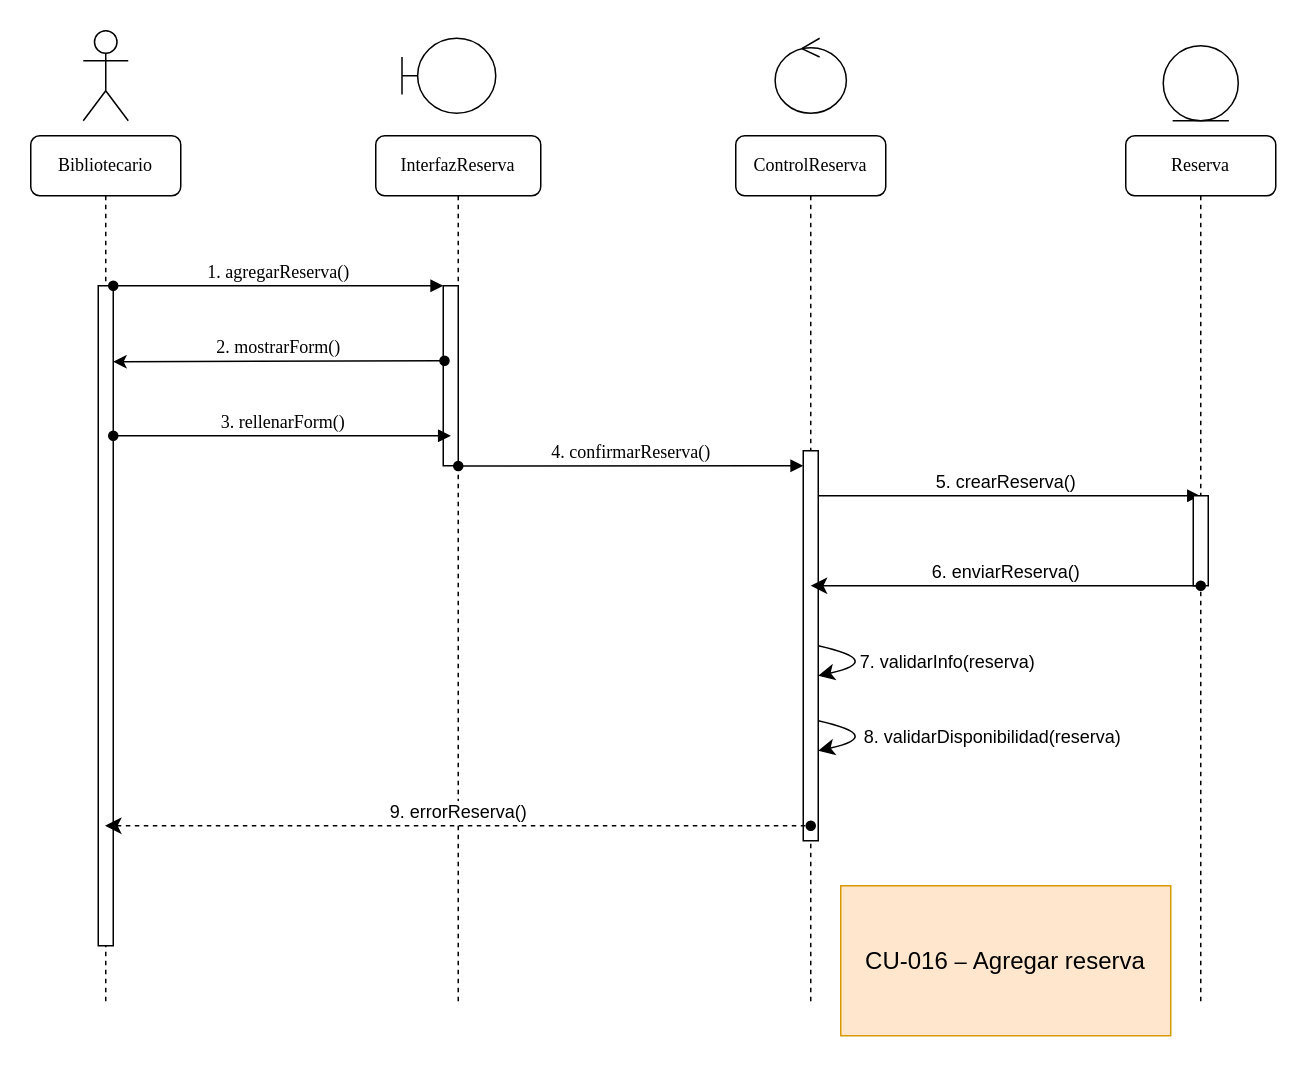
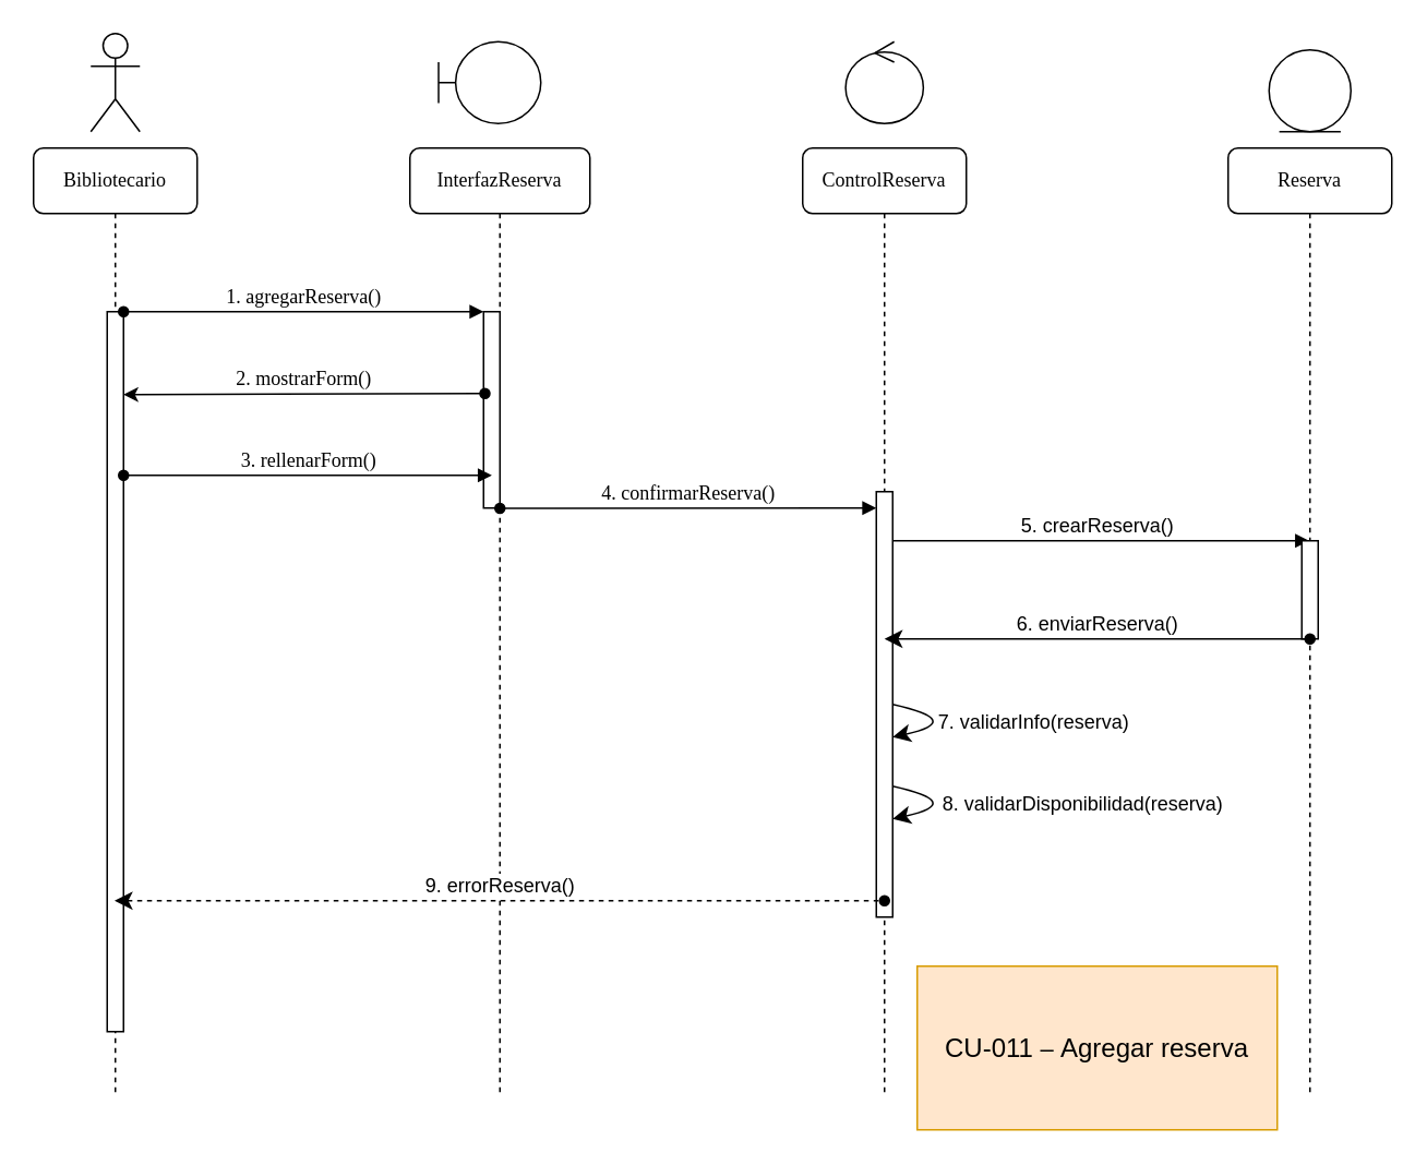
  <mxCell id="0" />
  <mxCell id="1" parent="0" />
- <mxCell id="2" value="&lt;font style=&quot;font-size: 16px;&quot;&gt;CU-016&amp;nbsp;&lt;span style=&quot;font-size:11.0pt;mso-bidi-font-size:12.0pt;&lt;br/&gt;line-height:150%;font-family:&amp;quot;Calibri&amp;quot;,sans-serif;mso-fareast-font-family:Calibri;&lt;br/&gt;mso-fareast-theme-font:minor-latin;mso-bidi-font-family:Arial;mso-ansi-language:&lt;br/&gt;ES-AR;mso-fareast-language:EN-US;mso-bidi-language:AR-SA&quot;&gt;–&amp;nbsp;&lt;/span&gt;Agregar reserva&lt;/font&gt;" style="rounded=0;whiteSpace=wrap;html=1;fillColor=#ffe6cc;strokeColor=#d79b00;" parent="1" vertex="1"><mxGeometry x="560" y="590" width="220" height="100" as="geometry" /></mxCell>
+ <mxCell id="2" value="&lt;font style=&quot;font-size: 16px;&quot;&gt;CU-011&amp;nbsp;&lt;span style=&quot;font-size:11.0pt;mso-bidi-font-size:12.0pt;&lt;br/&gt;line-height:150%;font-family:&amp;quot;Calibri&amp;quot;,sans-serif;mso-fareast-font-family:Calibri;&lt;br/&gt;mso-fareast-theme-font:minor-latin;mso-bidi-font-family:Arial;mso-ansi-language:&lt;br/&gt;ES-AR;mso-fareast-language:EN-US;mso-bidi-language:AR-SA&quot;&gt;–&amp;nbsp;&lt;/span&gt;Agregar reserva&lt;/font&gt;" style="rounded=0;whiteSpace=wrap;html=1;fillColor=#ffe6cc;strokeColor=#d79b00;" parent="1" vertex="1"><mxGeometry x="560" y="590" width="220" height="100" as="geometry" /></mxCell>
  <mxCell id="3" value="InterfazReserva" style="shape=umlLifeline;perimeter=lifelinePerimeter;whiteSpace=wrap;html=1;container=1;collapsible=0;recursiveResize=0;outlineConnect=0;rounded=1;shadow=0;comic=0;labelBackgroundColor=none;strokeWidth=1;fontFamily=Verdana;fontSize=12;align=center;" parent="1" vertex="1"><mxGeometry x="250" y="90" width="110" height="580" as="geometry" /></mxCell>
  <mxCell id="4" value="" style="html=1;points=[];perimeter=orthogonalPerimeter;rounded=0;shadow=0;comic=0;labelBackgroundColor=none;strokeWidth=1;fontFamily=Verdana;fontSize=12;align=center;" parent="3" vertex="1"><mxGeometry x="45" y="100" width="10" height="120" as="geometry" /></mxCell>
  <mxCell id="5" value="4. confirmarReserva()" style="html=1;verticalAlign=bottom;endArrow=block;entryX=0;entryY=0;labelBackgroundColor=none;fontFamily=Verdana;fontSize=12;edgeStyle=elbowEdgeStyle;elbow=vertical;startArrow=oval;startFill=1;" parent="3" edge="1"><mxGeometry x="-0.001" relative="1" as="geometry"><mxPoint x="55" y="220.2" as="sourcePoint" /><mxPoint x="285" y="220.0" as="targetPoint" /><mxPoint as="offset" /></mxGeometry></mxCell>
  <mxCell id="6" value="ControlReserva" style="shape=umlLifeline;perimeter=lifelinePerimeter;whiteSpace=wrap;html=1;container=1;collapsible=0;recursiveResize=0;outlineConnect=0;rounded=1;shadow=0;comic=0;labelBackgroundColor=none;strokeWidth=1;fontFamily=Verdana;fontSize=12;align=center;" parent="1" vertex="1"><mxGeometry x="490" y="90" width="100" height="580" as="geometry" /></mxCell>
  <mxCell id="7" value="5. crearReserva()" style="html=1;verticalAlign=bottom;startArrow=oval;startFill=1;endArrow=block;startSize=8;curved=0;rounded=0;fontSize=12;" parent="6" target="12" edge="1"><mxGeometry x="-0.001" width="60" relative="1" as="geometry"><mxPoint x="50" y="240" as="sourcePoint" /><mxPoint x="110" y="240" as="targetPoint" /><mxPoint as="offset" /></mxGeometry></mxCell>
  <mxCell id="8" style="edgeStyle=none;curved=1;rounded=0;orthogonalLoop=1;jettySize=auto;html=1;fontSize=12;startSize=8;endSize=8;" parent="6" edge="1"><mxGeometry relative="1" as="geometry"><mxPoint x="55" y="340" as="sourcePoint" /><mxPoint x="55" y="360" as="targetPoint" /><Array as="points"><mxPoint x="100" y="350" /></Array></mxGeometry></mxCell>
  <mxCell id="9" value="7. validarInfo(reserva)" style="edgeLabel;html=1;align=center;verticalAlign=middle;resizable=0;points=[];fontSize=12;" parent="8" vertex="1" connectable="0"><mxGeometry x="-0.447" y="-5" relative="1" as="geometry"><mxPoint x="62" as="offset" /></mxGeometry></mxCell>
  <mxCell id="10" style="edgeStyle=none;curved=1;rounded=0;orthogonalLoop=1;jettySize=auto;html=1;fontSize=12;startSize=8;endSize=8;" parent="6" edge="1"><mxGeometry relative="1" as="geometry"><mxPoint x="55" y="390" as="sourcePoint" /><mxPoint x="55" y="410" as="targetPoint" /><Array as="points"><mxPoint x="100" y="400" /></Array></mxGeometry></mxCell>
  <mxCell id="11" value="8. validarDisponibilidad(reserva)" style="edgeLabel;html=1;align=center;verticalAlign=middle;resizable=0;points=[];fontSize=12;" parent="10" vertex="1" connectable="0"><mxGeometry x="-0.447" y="-5" relative="1" as="geometry"><mxPoint x="92" as="offset" /></mxGeometry></mxCell>
  <mxCell id="12" value="Reserva" style="shape=umlLifeline;perimeter=lifelinePerimeter;whiteSpace=wrap;html=1;container=1;collapsible=0;recursiveResize=0;outlineConnect=0;rounded=1;shadow=0;comic=0;labelBackgroundColor=none;strokeWidth=1;fontFamily=Verdana;fontSize=12;align=center;" parent="1" vertex="1"><mxGeometry x="750" y="90" width="100" height="580" as="geometry" /></mxCell>
  <mxCell id="13" value="" style="html=1;points=[];perimeter=orthogonalPerimeter;rounded=0;shadow=0;comic=0;labelBackgroundColor=none;strokeWidth=1;fontFamily=Verdana;fontSize=12;align=center;" parent="12" vertex="1"><mxGeometry x="-215" y="210" width="10" height="260" as="geometry" /></mxCell>
  <mxCell id="14" value="" style="html=1;points=[];perimeter=orthogonalPerimeter;rounded=0;shadow=0;comic=0;labelBackgroundColor=none;strokeWidth=1;fontFamily=Verdana;fontSize=12;align=center;" parent="12" vertex="1"><mxGeometry x="45" y="240" width="10" height="60" as="geometry" /></mxCell>
  <mxCell id="15" value="6. enviarReserva()" style="html=1;verticalAlign=bottom;startArrow=classic;startFill=1;endArrow=oval;startSize=8;curved=0;rounded=0;fontSize=12;endFill=1;" parent="12" edge="1"><mxGeometry width="60" relative="1" as="geometry"><mxPoint x="-210" y="300" as="sourcePoint" /><mxPoint x="50" y="300" as="targetPoint" /><mxPoint as="offset" /></mxGeometry></mxCell>
  <mxCell id="16" value="Bibliotecario" style="shape=umlLifeline;perimeter=lifelinePerimeter;whiteSpace=wrap;html=1;container=1;collapsible=0;recursiveResize=0;outlineConnect=0;rounded=1;shadow=0;comic=0;labelBackgroundColor=none;strokeWidth=1;fontFamily=Verdana;fontSize=12;align=center;" parent="1" vertex="1"><mxGeometry x="20" y="90" width="100" height="580" as="geometry" /></mxCell>
  <mxCell id="17" value="" style="html=1;points=[];perimeter=orthogonalPerimeter;rounded=0;shadow=0;comic=0;labelBackgroundColor=none;strokeWidth=1;fontFamily=Verdana;fontSize=12;align=center;" parent="16" vertex="1"><mxGeometry x="45" y="100" width="10" height="440" as="geometry" /></mxCell>
  <mxCell id="18" value="2. mostrarForm()" style="html=1;verticalAlign=bottom;endArrow=oval;entryX=0.06;entryY=0.987;labelBackgroundColor=none;fontFamily=Verdana;fontSize=12;edgeStyle=elbowEdgeStyle;elbow=vertical;startArrow=classic;startFill=1;entryDx=0;entryDy=0;entryPerimeter=0;exitX=0.977;exitY=0.181;exitDx=0;exitDy=0;exitPerimeter=0;endFill=1;" parent="16" edge="1"><mxGeometry relative="1" as="geometry"><mxPoint x="55.0" y="150.68" as="sourcePoint" /><mxPoint x="275.83" y="150.0" as="targetPoint" /></mxGeometry></mxCell>
  <mxCell id="19" value="1. agregarReserva()" style="html=1;verticalAlign=bottom;endArrow=block;entryX=0;entryY=0;labelBackgroundColor=none;fontFamily=Verdana;fontSize=12;edgeStyle=elbowEdgeStyle;elbow=vertical;startArrow=oval;startFill=1;" parent="1" source="17" target="4" edge="1"><mxGeometry relative="1" as="geometry"><mxPoint x="140" y="200" as="sourcePoint" /></mxGeometry></mxCell>
  <mxCell id="20" value="&lt;div&gt;&lt;br&gt;&lt;/div&gt;" style="shape=umlActor;verticalLabelPosition=bottom;verticalAlign=top;html=1;" parent="1" vertex="1"><mxGeometry x="55" y="20" width="30" height="60" as="geometry" /></mxCell>
  <mxCell id="21" value="" style="ellipse;shape=umlEntity;whiteSpace=wrap;html=1;" parent="1" vertex="1"><mxGeometry x="775" y="30" width="50" height="50" as="geometry" /></mxCell>
  <mxCell id="22" value="" style="shape=umlBoundary;whiteSpace=wrap;html=1;" parent="1" vertex="1"><mxGeometry x="267.5" y="25" width="62.5" height="50" as="geometry" /></mxCell>
  <mxCell id="23" value="" style="ellipse;shape=umlControl;whiteSpace=wrap;html=1;" parent="1" vertex="1"><mxGeometry x="516.25" y="25" width="47.5" height="50" as="geometry" /></mxCell>
  <mxCell id="24" value="9. errorReserva()" style="html=1;verticalAlign=bottom;startArrow=classic;startFill=1;endArrow=oval;startSize=8;curved=0;rounded=0;fontSize=12;endFill=1;dashed=1;" parent="1" source="16" edge="1"><mxGeometry width="60" relative="1" as="geometry"><mxPoint x="530" y="550" as="sourcePoint" /><mxPoint x="540" y="550" as="targetPoint" /><mxPoint as="offset" /></mxGeometry></mxCell>
  <mxCell id="25" value="3. rellenarForm()" style="html=1;verticalAlign=bottom;endArrow=block;labelBackgroundColor=none;fontFamily=Verdana;fontSize=12;edgeStyle=elbowEdgeStyle;elbow=vertical;startArrow=oval;startFill=1;entryX=0.008;entryY=-0.001;entryDx=0;entryDy=0;entryPerimeter=0;" parent="1" edge="1"><mxGeometry relative="1" as="geometry"><mxPoint x="75" y="290.04" as="sourcePoint" /><mxPoint x="300.08" y="290" as="targetPoint" /></mxGeometry></mxCell>
